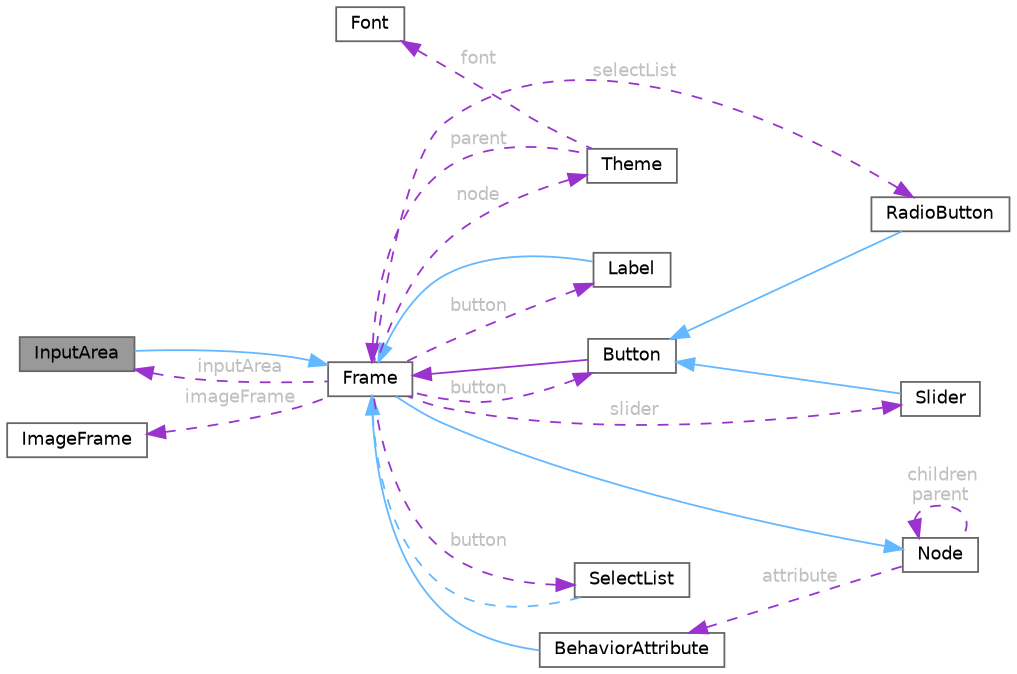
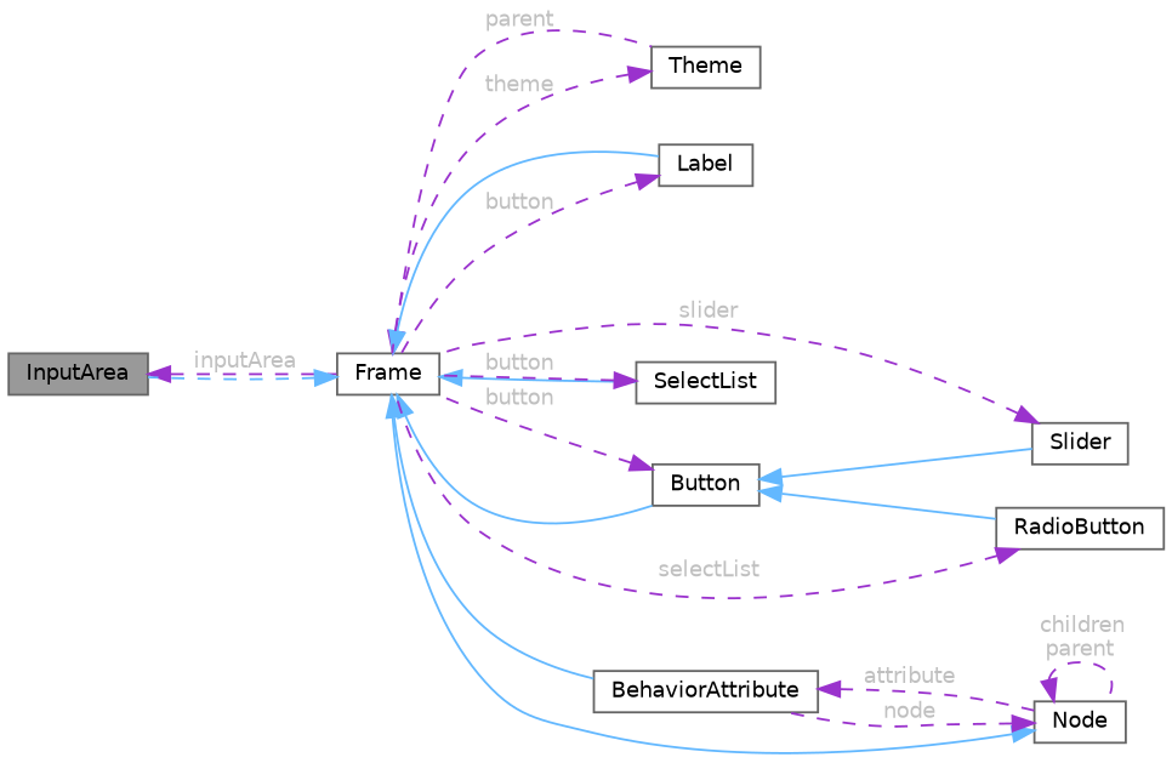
  digraph {
    rankdir=LR
    node [color=gray40 fillcolor=white fontname=Helvetica fontsize=10 shape=box style=filled]
    edge [color=darkorchid3 dir=back fontcolor=grey fontname=Helvetica fontsize=10 labelfontname=Helvetica labelfontsize=10 style=dashed]
    n1 [fillcolor=grey60 fontcolor=black height=0.2 label=InputArea width=0.4]
    n2 [height=0.2 label=Frame width=0.4]
    n3 [height=0.2 label=Theme width=0.4]
    n4 [height=0.2 label=Label width=0.4]
    n5 [height=0.2 label=Button width=0.4]
    n6 [height=0.2 label=SelectList width=0.4]
    n7 [height=0.2 label=BehaviorAttribute width=0.4]
    n8 [height=0.2 label=RadioButton width=0.4]
    n9 [height=0.2 label=Slider width=0.4]
-   n10 [height=0.2 label=ImageFrame width=0.4]
    n11 [height=0.2 label="Node" width=0.4]
-   n12 [height=0.2 label=Font width=0.4]
    n1 -> n2 [label=" inputArea"]
-   n2 -> n1 [color=steelblue1 style=solid fontcolor=""]
+   n2 -> n1 [color=steelblue1 fontcolor=""]
    n2 -> n3 [label=" parent"]
    n2 -> n4 [color=steelblue1 style=solid fontcolor=""]
-   n2 -> n5 [style=solid fontcolor=""]
-   n2 -> n6 [color=steelblue1 fontcolor=""]
+   n2 -> n5 [color=steelblue1 style=solid fontcolor=""]
+   n2 -> n6 [color=steelblue1 style=solid fontcolor=""]
    n2 -> n7 [color=steelblue1 style=solid fontcolor=""]
-   n3 -> n2 [label=" node"]
+   n3 -> n2 [label=" theme"]
    n4 -> n2 [label=" button"]
    n5 -> n2 [label=" button"]
    n5 -> n8 [color=steelblue1 style=solid fontcolor=""]
    n5 -> n9 [color=steelblue1 style=solid fontcolor=""]
    n6 -> n2 [label=" button"]
    n7 -> n11 [label=" attribute"]
    n8 -> n2 [label=" selectList"]
    n9 -> n2 [label=" slider"]
-   n10 -> n2 [label=" imageFrame"]
    n11 -> n2 [color=steelblue1 style=solid fontcolor=""]
+   n11 -> n7 [label=" node"]
    n11 -> n11 [label=" children\nparent"]
-   n12 -> n3 [label=" font"]
  }
